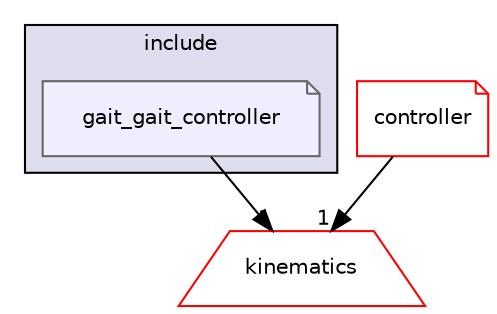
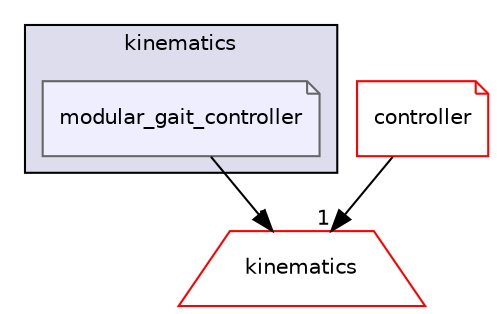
  digraph {
    compound=true
    node [color=red fillcolor=white fontname=Helvetica fontsize=10 shape=note style=filled]
    edge [headlabel=1 labeldistance=1.5 labelfontname=Helvetica labelfontsize=10]
-   n1 [color=gray40 fillcolor="#eeeeff" label=gait_gait_controller pencolor=black]
+   n1 [color=gray40 fillcolor="#eeeeff" label=modular_gait_controller pencolor=black]
    n2 [label=kinematics shape=trapezium]
    n3 [label=controller]
    subgraph cluster_1 {
      bgcolor="#ddddee"
      fontname=Helvetica
      fontsize=10
-     label=include
+     label=kinematics
      pencolor=black
      n1
    }
    n1 -> n2
    n3 -> n2
  }
